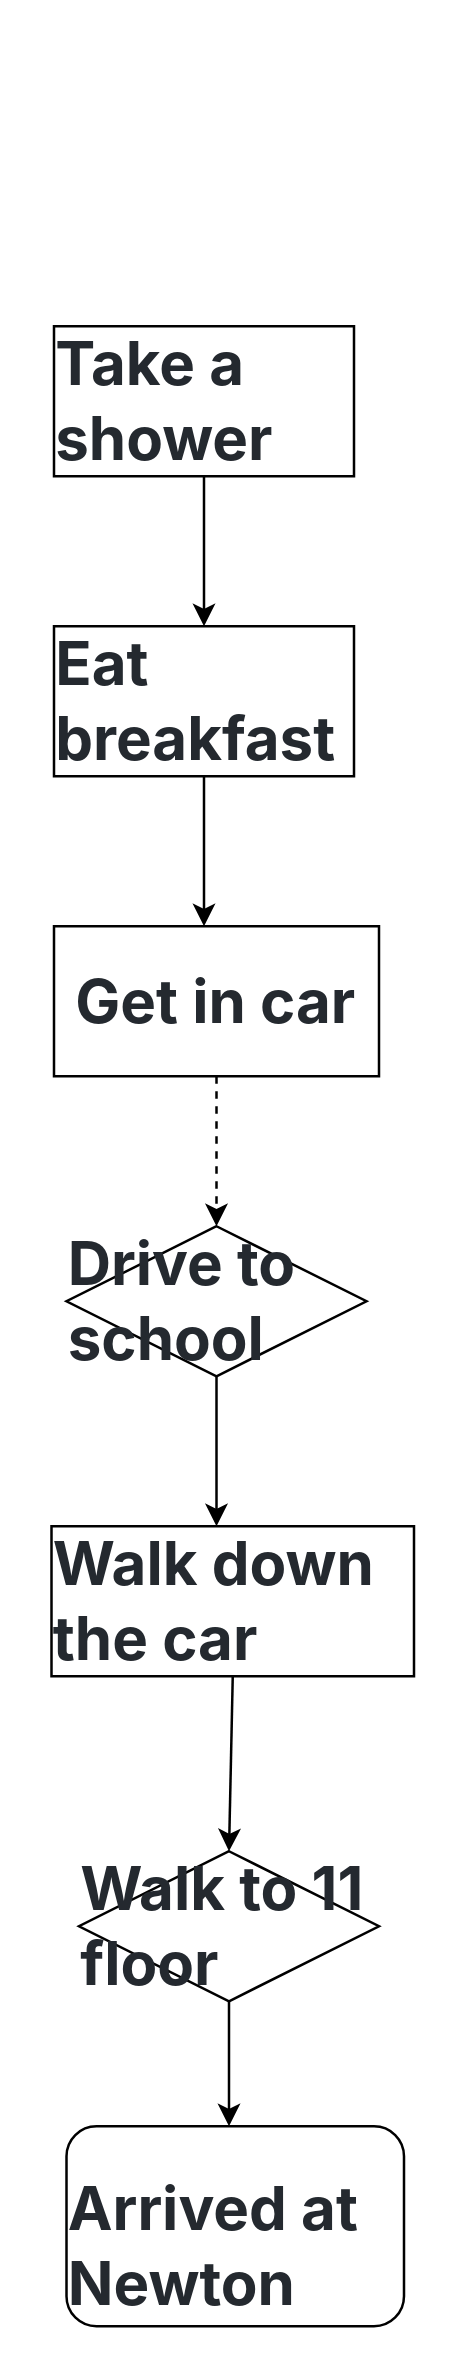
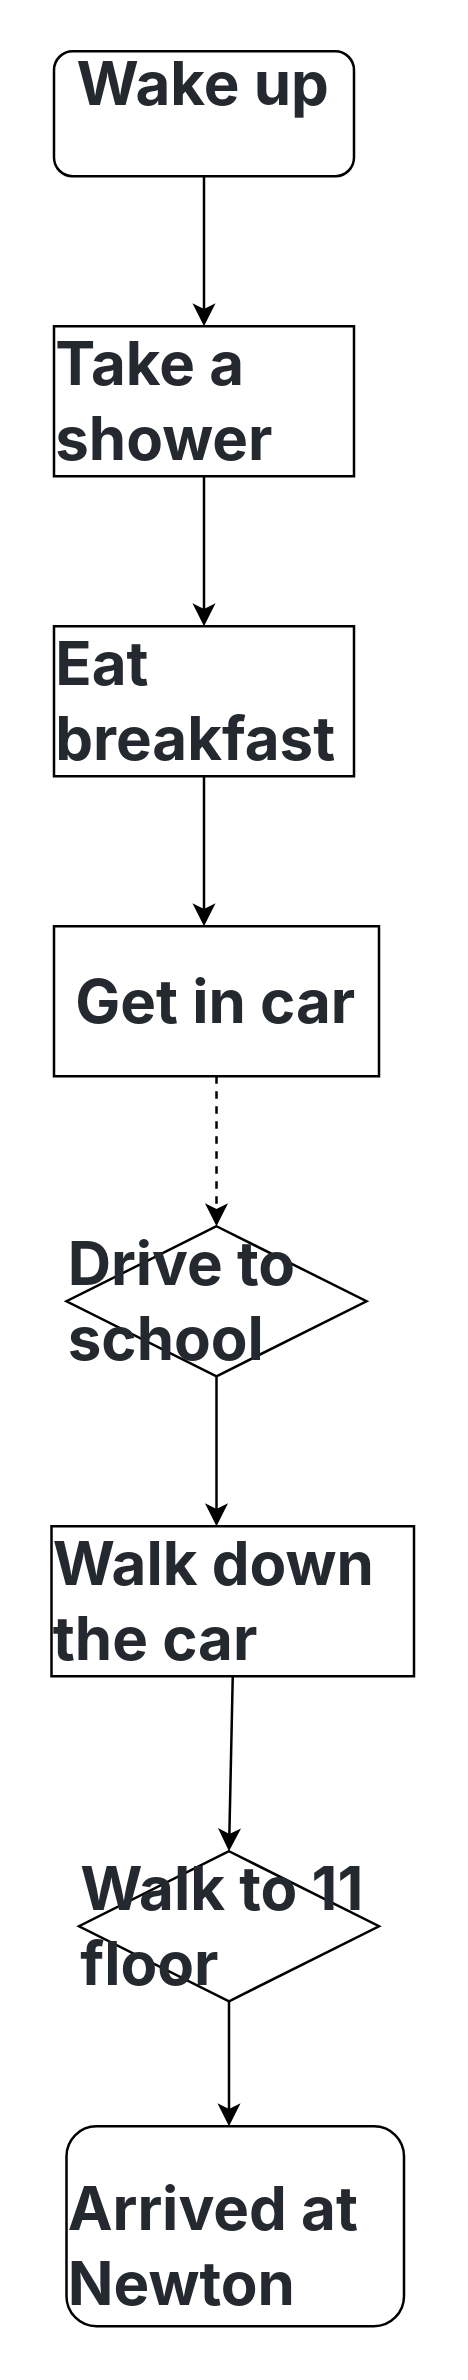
  <mxCell id="0" />
  <mxCell id="1" parent="0" />
+ <mxCell id="2" value="&lt;h1 style=&quot;text-align: start; box-sizing: border-box; margin-right: 0px; margin-bottom: 16px; margin-left: 0px; line-height: 1.25; padding-bottom: 0.3em; border-bottom: 1px solid var(--color-border-muted); caret-color: rgb(36, 41, 47); color: rgb(36, 41, 47); font-family: -apple-system, BlinkMacSystemFont, &amp;quot;Segoe UI&amp;quot;, Helvetica, Arial, sans-serif, &amp;quot;Apple Color Emoji&amp;quot;, &amp;quot;Segoe UI Emoji&amp;quot;; -webkit-text-size-adjust: 100%; margin-top: 0px !important;&quot; dir=&quot;auto&quot;&gt;Wake up&lt;/h1&gt;" style="rounded=1;whiteSpace=wrap;html=1;" vertex="1" parent="1"><mxGeometry x="21" y="20" width="120" height="50" as="geometry" /></mxCell>
  <mxCell id="3" value="&lt;h1 style=&quot;text-align: start; box-sizing: border-box; margin: 24px 0px 16px; line-height: 1.25; padding-bottom: 0.3em; border-bottom: 1px solid var(--color-border-muted); caret-color: rgb(36, 41, 47); color: rgb(36, 41, 47); font-family: -apple-system, BlinkMacSystemFont, &amp;quot;Segoe UI&amp;quot;, Helvetica, Arial, sans-serif, &amp;quot;Apple Color Emoji&amp;quot;, &amp;quot;Segoe UI Emoji&amp;quot;; -webkit-text-size-adjust: 100%;&quot; dir=&quot;auto&quot;&gt;Take a shower&lt;/h1&gt;" style="rounded=0;whiteSpace=wrap;html=1;" vertex="1" parent="1"><mxGeometry x="21" y="130" width="120" height="60" as="geometry" /></mxCell>
+ <mxCell id="4" value="" style="endArrow=classic;html=1;rounded=0;exitX=0.5;exitY=1;exitDx=0;exitDy=0;entryX=0.5;entryY=0;entryDx=0;entryDy=0;" edge="1" parent="1" source="2" target="3"><mxGeometry width="50" height="50" relative="1" as="geometry"><mxPoint x="51" y="230" as="sourcePoint" /><mxPoint x="81" y="120" as="targetPoint" /></mxGeometry></mxCell>
  <mxCell id="5" value="&lt;h1 style=&quot;text-align: start; box-sizing: border-box; margin: 24px 0px 16px; line-height: 1.25; padding-bottom: 0.3em; border-bottom: 1px solid var(--color-border-muted); caret-color: rgb(36, 41, 47); color: rgb(36, 41, 47); font-family: -apple-system, BlinkMacSystemFont, &amp;quot;Segoe UI&amp;quot;, Helvetica, Arial, sans-serif, &amp;quot;Apple Color Emoji&amp;quot;, &amp;quot;Segoe UI Emoji&amp;quot;; -webkit-text-size-adjust: 100%;&quot; dir=&quot;auto&quot;&gt;Eat breakfast&lt;/h1&gt;" style="rounded=0;whiteSpace=wrap;html=1;" vertex="1" parent="1"><mxGeometry x="21" y="250" width="120" height="60" as="geometry" /></mxCell>
  <mxCell id="6" value="" style="endArrow=classic;html=1;rounded=0;exitX=0.5;exitY=1;exitDx=0;exitDy=0;" edge="1" parent="1" source="3" target="5"><mxGeometry width="50" height="50" relative="1" as="geometry"><mxPoint x="51" y="230" as="sourcePoint" /><mxPoint x="101" y="180" as="targetPoint" /></mxGeometry></mxCell>
  <mxCell id="7" value="&lt;h1 style=&quot;text-align: start; box-sizing: border-box; margin: 24px 0px 16px; line-height: 1.25; padding-bottom: 0.3em; border-bottom: 1px solid var(--color-border-muted); caret-color: rgb(36, 41, 47); color: rgb(36, 41, 47); font-family: -apple-system, BlinkMacSystemFont, &amp;quot;Segoe UI&amp;quot;, Helvetica, Arial, sans-serif, &amp;quot;Apple Color Emoji&amp;quot;, &amp;quot;Segoe UI Emoji&amp;quot;; -webkit-text-size-adjust: 100%;&quot; dir=&quot;auto&quot;&gt;Get in car&lt;/h1&gt;" style="rounded=0;whiteSpace=wrap;html=1;" vertex="1" parent="1"><mxGeometry x="21" y="370" width="130" height="60" as="geometry" /></mxCell>
  <mxCell id="8" value="" style="endArrow=classic;html=1;rounded=0;exitX=0.5;exitY=1;exitDx=0;exitDy=0;" edge="1" parent="1" source="5"><mxGeometry width="50" height="50" relative="1" as="geometry"><mxPoint x="41" y="450" as="sourcePoint" /><mxPoint x="81" y="370" as="targetPoint" /></mxGeometry></mxCell>
  <mxCell id="9" value="&lt;h1 style=&quot;text-align: start; box-sizing: border-box; margin: 24px 0px 16px; line-height: 1.25; padding-bottom: 0.3em; border-bottom: 1px solid var(--color-border-muted); caret-color: rgb(36, 41, 47); color: rgb(36, 41, 47); font-family: -apple-system, BlinkMacSystemFont, &amp;quot;Segoe UI&amp;quot;, Helvetica, Arial, sans-serif, &amp;quot;Apple Color Emoji&amp;quot;, &amp;quot;Segoe UI Emoji&amp;quot;; -webkit-text-size-adjust: 100%;&quot; dir=&quot;auto&quot;&gt;Drive to school&lt;/h1&gt;" style="rhombus;whiteSpace=wrap;html=1;" vertex="1" parent="1"><mxGeometry x="26" y="490" width="120" height="60" as="geometry" /></mxCell>
  <mxCell id="10" value="" style="endArrow=classic;html=1;rounded=0;exitX=0.5;exitY=1;exitDx=0;exitDy=0;entryX=0.5;entryY=0;entryDx=0;entryDy=0;dashed=1;" edge="1" parent="1" source="7" target="9"><mxGeometry width="50" height="50" relative="1" as="geometry"><mxPoint x="31" y="620" as="sourcePoint" /><mxPoint x="81" y="480" as="targetPoint" /></mxGeometry></mxCell>
  <mxCell id="11" value="&lt;h1 style=&quot;text-align: start; box-sizing: border-box; margin: 24px 0px 16px; line-height: 1.25; padding-bottom: 0.3em; border-bottom: 1px solid var(--color-border-muted); caret-color: rgb(36, 41, 47); color: rgb(36, 41, 47); font-family: -apple-system, BlinkMacSystemFont, &amp;quot;Segoe UI&amp;quot;, Helvetica, Arial, sans-serif, &amp;quot;Apple Color Emoji&amp;quot;, &amp;quot;Segoe UI Emoji&amp;quot;; -webkit-text-size-adjust: 100%;&quot; dir=&quot;auto&quot;&gt;Walk down the car&lt;/h1&gt;" style="rounded=0;whiteSpace=wrap;html=1;" vertex="1" parent="1"><mxGeometry x="20" y="610" width="145" height="60" as="geometry" /></mxCell>
  <mxCell id="12" value="" style="endArrow=classic;html=1;rounded=0;exitX=0.5;exitY=1;exitDx=0;exitDy=0;" edge="1" parent="1" source="9"><mxGeometry width="50" height="50" relative="1" as="geometry"><mxPoint x="31" y="620" as="sourcePoint" /><mxPoint x="86" y="610" as="targetPoint" /></mxGeometry></mxCell>
  <mxCell id="13" value="&lt;h1 style=&quot;text-align: start; box-sizing: border-box; margin: 24px 0px 16px; line-height: 1.25; padding-bottom: 0.3em; border-bottom: 1px solid var(--color-border-muted); caret-color: rgb(36, 41, 47); color: rgb(36, 41, 47); font-family: -apple-system, BlinkMacSystemFont, &amp;quot;Segoe UI&amp;quot;, Helvetica, Arial, sans-serif, &amp;quot;Apple Color Emoji&amp;quot;, &amp;quot;Segoe UI Emoji&amp;quot;; -webkit-text-size-adjust: 100%;&quot; dir=&quot;auto&quot;&gt;Walk to 11 floor&lt;/h1&gt;" style="rhombus;whiteSpace=wrap;html=1;" vertex="1" parent="1"><mxGeometry x="31" y="740" width="120" height="60" as="geometry" /></mxCell>
  <mxCell id="14" value="" style="endArrow=classic;html=1;rounded=0;exitX=0.5;exitY=1;exitDx=0;exitDy=0;entryX=0.5;entryY=0;entryDx=0;entryDy=0;" edge="1" parent="1" source="11" target="13"><mxGeometry width="50" height="50" relative="1" as="geometry"><mxPoint x="21" y="770" as="sourcePoint" /><mxPoint x="71" y="720" as="targetPoint" /></mxGeometry></mxCell>
  <mxCell id="15" value="&lt;h1 style=&quot;text-align: start; box-sizing: border-box; margin-top: 24px; margin-right: 0px; margin-left: 0px; line-height: 1.25; padding-bottom: 0.3em; border-bottom: 1px solid var(--color-border-muted); caret-color: rgb(36, 41, 47); color: rgb(36, 41, 47); font-family: -apple-system, BlinkMacSystemFont, &amp;quot;Segoe UI&amp;quot;, Helvetica, Arial, sans-serif, &amp;quot;Apple Color Emoji&amp;quot;, &amp;quot;Segoe UI Emoji&amp;quot;; -webkit-text-size-adjust: 100%; margin-bottom: 0px !important;&quot; dir=&quot;auto&quot;&gt;Arrived at Newton&lt;/h1&gt;" style="rounded=1;whiteSpace=wrap;html=1;" vertex="1" parent="1"><mxGeometry x="26" y="850" width="135" height="80" as="geometry" /></mxCell>
  <mxCell id="16" value="" style="endArrow=classic;html=1;rounded=0;exitX=0.5;exitY=1;exitDx=0;exitDy=0;" edge="1" parent="1" source="13"><mxGeometry width="50" height="50" relative="1" as="geometry"><mxPoint x="21" y="770" as="sourcePoint" /><mxPoint x="91" y="850" as="targetPoint" /></mxGeometry></mxCell>
